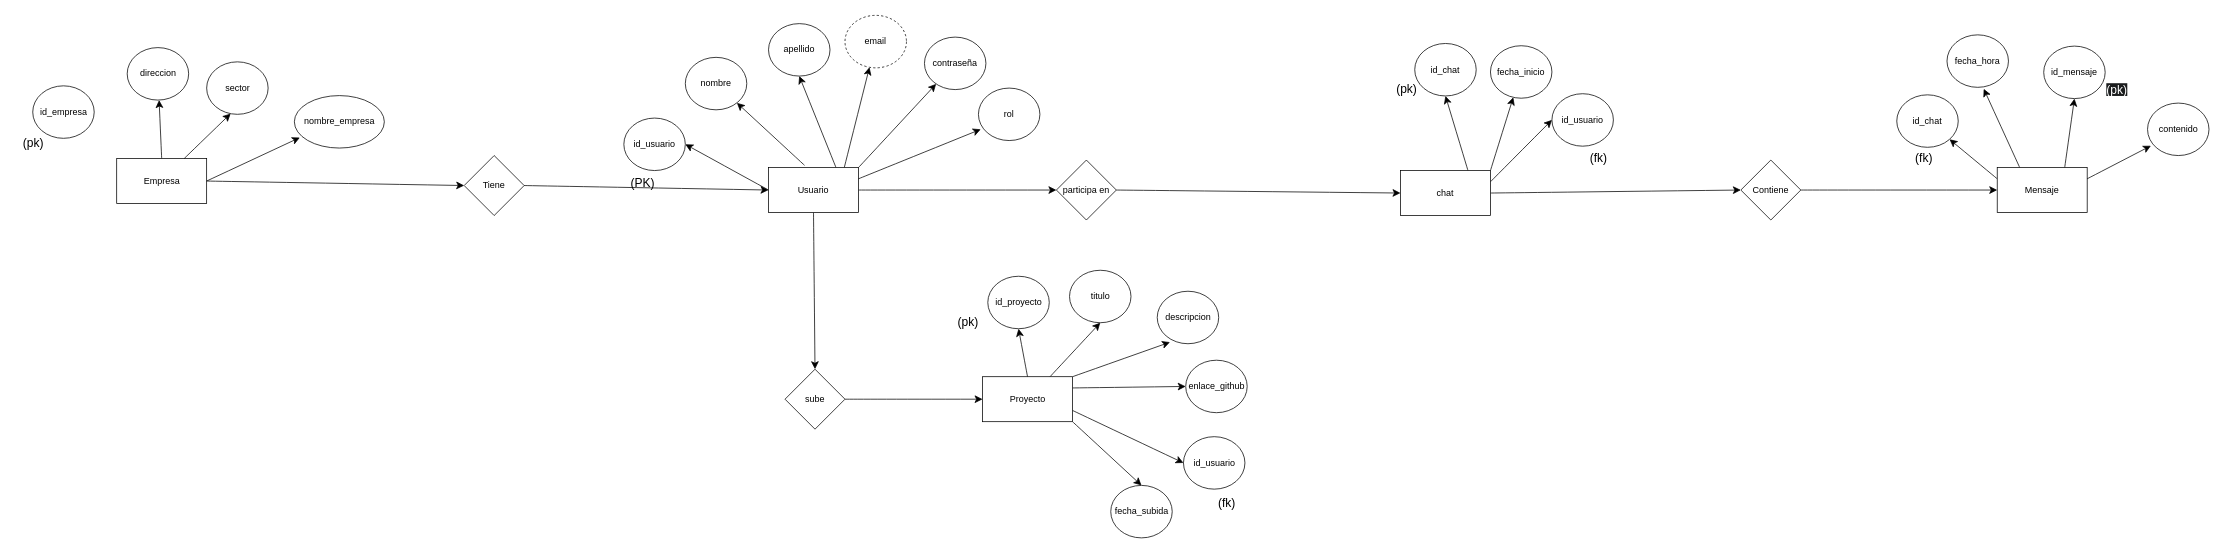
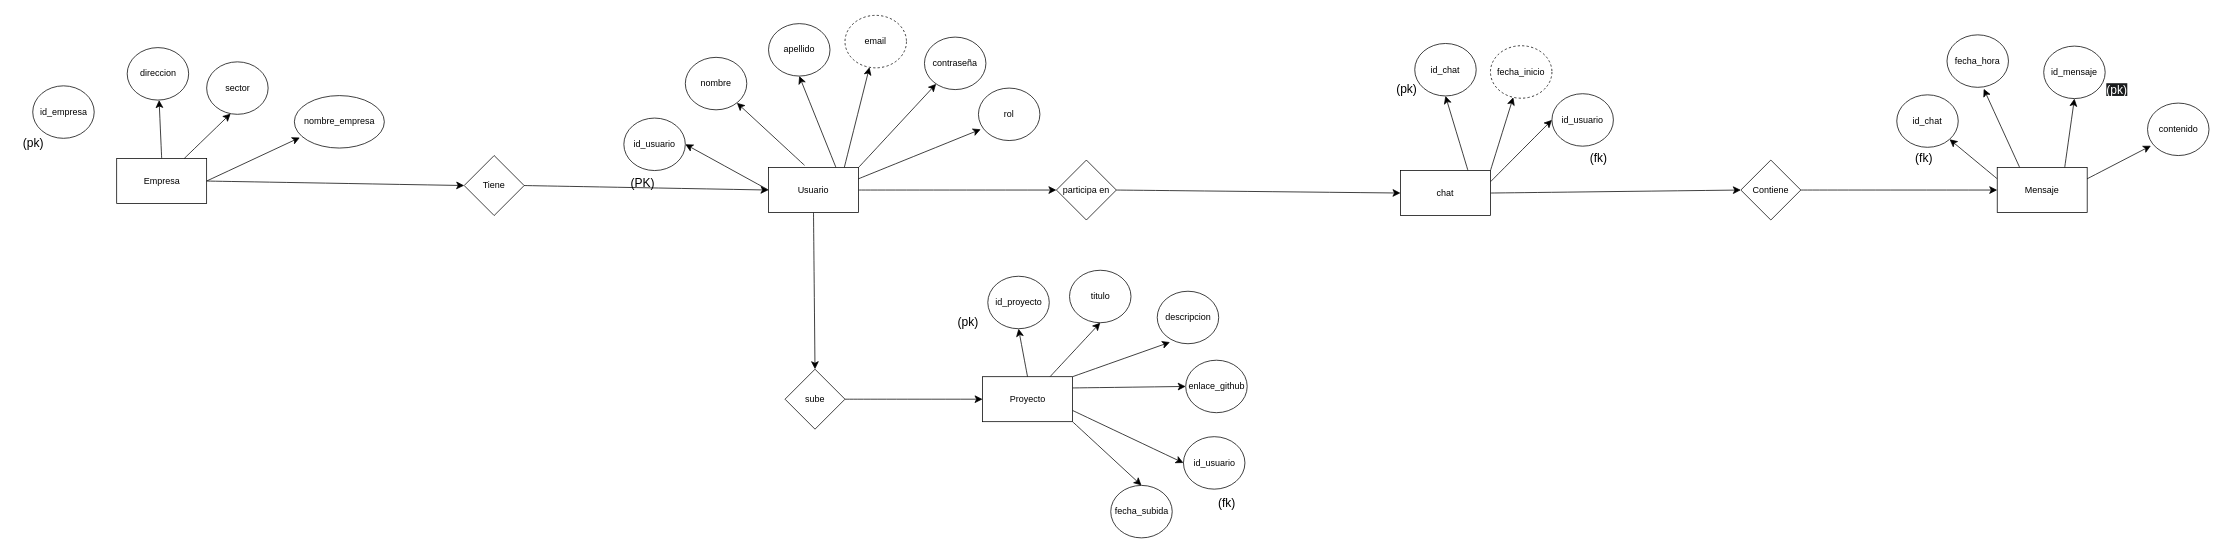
  <mxCell id="0" />
  <mxCell id="1" parent="0" />
  <mxCell id="2" style="edgeStyle=none;curved=1;rounded=0;orthogonalLoop=1;jettySize=auto;html=1;exitX=0;exitY=0.5;exitDx=0;exitDy=0;entryX=1;entryY=0.5;entryDx=0;entryDy=0;fontSize=12;startSize=8;endSize=8;" edge="1" parent="1" source="9" target="23"><mxGeometry relative="1" as="geometry" /></mxCell>
  <mxCell id="3" style="edgeStyle=none;curved=1;rounded=0;orthogonalLoop=1;jettySize=auto;html=1;fontSize=12;startSize=8;endSize=8;" edge="1" parent="1" target="24"><mxGeometry relative="1" as="geometry"><mxPoint x="1072" y="220" as="sourcePoint" /></mxGeometry></mxCell>
  <mxCell id="4" style="edgeStyle=none;curved=1;rounded=0;orthogonalLoop=1;jettySize=auto;html=1;exitX=0.75;exitY=0;exitDx=0;exitDy=0;entryX=0.5;entryY=1;entryDx=0;entryDy=0;fontSize=12;startSize=8;endSize=8;" edge="1" parent="1" source="9" target="25"><mxGeometry relative="1" as="geometry" /></mxCell>
  <mxCell id="5" style="edgeStyle=none;curved=1;rounded=0;orthogonalLoop=1;jettySize=auto;html=1;exitX=0.842;exitY=0;exitDx=0;exitDy=0;fontSize=12;startSize=8;endSize=8;exitPerimeter=0;" edge="1" parent="1" source="9" target="26"><mxGeometry relative="1" as="geometry" /></mxCell>
  <mxCell id="6" style="edgeStyle=none;curved=1;rounded=0;orthogonalLoop=1;jettySize=auto;html=1;exitX=1;exitY=0;exitDx=0;exitDy=0;fontSize=12;startSize=8;endSize=8;" edge="1" parent="1" source="9" target="27"><mxGeometry relative="1" as="geometry" /></mxCell>
  <mxCell id="7" style="edgeStyle=none;curved=1;rounded=0;orthogonalLoop=1;jettySize=auto;html=1;exitX=0.5;exitY=1;exitDx=0;exitDy=0;entryX=0.5;entryY=0;entryDx=0;entryDy=0;fontSize=12;startSize=8;endSize=8;" edge="1" parent="1" source="9" target="69"><mxGeometry relative="1" as="geometry" /></mxCell>
  <mxCell id="8" style="edgeStyle=none;curved=1;rounded=0;orthogonalLoop=1;jettySize=auto;html=1;exitX=1;exitY=0.5;exitDx=0;exitDy=0;entryX=0;entryY=0.5;entryDx=0;entryDy=0;fontSize=12;startSize=8;endSize=8;" edge="1" parent="1" source="9" target="67"><mxGeometry relative="1" as="geometry" /></mxCell>
  <mxCell id="9" value="Usuario" style="rounded=0;whiteSpace=wrap;html=1;" vertex="1" parent="1"><mxGeometry x="1024" y="223" width="120" height="60" as="geometry" /></mxCell>
  <mxCell id="10" style="edgeStyle=none;curved=1;rounded=0;orthogonalLoop=1;jettySize=auto;html=1;exitX=0.5;exitY=0;exitDx=0;exitDy=0;entryX=0.5;entryY=1;entryDx=0;entryDy=0;fontSize=12;startSize=8;endSize=8;" edge="1" parent="1" source="15" target="45"><mxGeometry relative="1" as="geometry" /></mxCell>
  <mxCell id="11" style="edgeStyle=none;curved=1;rounded=0;orthogonalLoop=1;jettySize=auto;html=1;exitX=0.75;exitY=0;exitDx=0;exitDy=0;entryX=0.5;entryY=1;entryDx=0;entryDy=0;fontSize=12;startSize=8;endSize=8;" edge="1" parent="1" source="15" target="44"><mxGeometry relative="1" as="geometry" /></mxCell>
  <mxCell id="12" style="edgeStyle=none;curved=1;rounded=0;orthogonalLoop=1;jettySize=auto;html=1;exitX=1;exitY=0.25;exitDx=0;exitDy=0;entryX=0;entryY=0.5;entryDx=0;entryDy=0;fontSize=12;startSize=8;endSize=8;" edge="1" parent="1" source="15" target="43"><mxGeometry relative="1" as="geometry" /></mxCell>
  <mxCell id="13" style="edgeStyle=none;curved=1;rounded=0;orthogonalLoop=1;jettySize=auto;html=1;exitX=1;exitY=0.75;exitDx=0;exitDy=0;entryX=0;entryY=0.5;entryDx=0;entryDy=0;fontSize=12;startSize=8;endSize=8;" edge="1" parent="1" source="15" target="47"><mxGeometry relative="1" as="geometry" /></mxCell>
  <mxCell id="14" style="edgeStyle=none;curved=1;rounded=0;orthogonalLoop=1;jettySize=auto;html=1;exitX=1;exitY=1;exitDx=0;exitDy=0;entryX=0.5;entryY=0;entryDx=0;entryDy=0;fontSize=12;startSize=8;endSize=8;" edge="1" parent="1" source="15" target="51"><mxGeometry relative="1" as="geometry" /></mxCell>
  <mxCell id="15" value="Proyecto" style="rounded=0;whiteSpace=wrap;html=1;" vertex="1" parent="1"><mxGeometry x="1309.5" y="502" width="120" height="60" as="geometry" /></mxCell>
  <mxCell id="16" style="edgeStyle=none;curved=1;rounded=0;orthogonalLoop=1;jettySize=auto;html=1;exitX=0.75;exitY=0;exitDx=0;exitDy=0;entryX=0.5;entryY=1;entryDx=0;entryDy=0;fontSize=12;startSize=8;endSize=8;" edge="1" parent="1" source="19" target="59"><mxGeometry relative="1" as="geometry" /></mxCell>
  <mxCell id="17" style="edgeStyle=none;curved=1;rounded=0;orthogonalLoop=1;jettySize=auto;html=1;exitX=0.25;exitY=0;exitDx=0;exitDy=0;entryX=0.5;entryY=1;entryDx=0;entryDy=0;fontSize=12;startSize=8;endSize=8;" edge="1" parent="1" source="19"><mxGeometry relative="1" as="geometry"><mxPoint x="2645" y="118" as="targetPoint" /></mxGeometry></mxCell>
  <mxCell id="18" style="edgeStyle=none;curved=1;rounded=0;orthogonalLoop=1;jettySize=auto;html=1;exitX=0;exitY=0.25;exitDx=0;exitDy=0;fontSize=12;startSize=8;endSize=8;" edge="1" parent="1" source="19" target="60"><mxGeometry relative="1" as="geometry" /></mxCell>
  <mxCell id="19" value="Mensaje" style="rounded=0;whiteSpace=wrap;html=1;" vertex="1" parent="1"><mxGeometry x="2663" y="223" width="120" height="60" as="geometry" /></mxCell>
  <mxCell id="20" style="edgeStyle=none;curved=1;rounded=0;orthogonalLoop=1;jettySize=auto;html=1;exitX=0.5;exitY=0;exitDx=0;exitDy=0;fontSize=12;startSize=8;endSize=8;" edge="1" parent="1" source="22" target="33"><mxGeometry relative="1" as="geometry" /></mxCell>
  <mxCell id="21" style="edgeStyle=none;curved=1;rounded=0;orthogonalLoop=1;jettySize=auto;html=1;exitX=1;exitY=0.5;exitDx=0;exitDy=0;entryX=0;entryY=0.5;entryDx=0;entryDy=0;fontSize=12;startSize=8;endSize=8;" edge="1" parent="1" source="22" target="65"><mxGeometry relative="1" as="geometry" /></mxCell>
  <mxCell id="22" value="Empresa" style="rounded=0;whiteSpace=wrap;html=1;" vertex="1" parent="1"><mxGeometry x="154.5" y="211" width="120" height="60" as="geometry" /></mxCell>
  <mxCell id="23" value="id_usuario" style="ellipse;whiteSpace=wrap;html=1;" vertex="1" parent="1"><mxGeometry x="831" y="157" width="82" height="70" as="geometry" /></mxCell>
  <mxCell id="24" value="nombre" style="ellipse;whiteSpace=wrap;html=1;" vertex="1" parent="1"><mxGeometry x="913" y="76" width="82" height="70" as="geometry" /></mxCell>
  <mxCell id="25" value="apellido" style="ellipse;whiteSpace=wrap;html=1;" vertex="1" parent="1"><mxGeometry x="1024" y="31" width="82" height="70" as="geometry" /></mxCell>
  <mxCell id="26" value="email" style="ellipse;whiteSpace=wrap;html=1;dashed=1;" vertex="1" parent="1"><mxGeometry x="1126" y="20" width="82" height="70" as="geometry" /></mxCell>
  <mxCell id="27" value="contraseña" style="ellipse;whiteSpace=wrap;html=1;" vertex="1" parent="1"><mxGeometry x="1232" y="49" width="82" height="70" as="geometry" /></mxCell>
  <mxCell id="28" value="rol" style="ellipse;whiteSpace=wrap;html=1;" vertex="1" parent="1"><mxGeometry x="1304" y="117" width="82" height="70" as="geometry" /></mxCell>
  <mxCell id="29" style="edgeStyle=none;curved=1;rounded=0;orthogonalLoop=1;jettySize=auto;html=1;exitX=1;exitY=0.25;exitDx=0;exitDy=0;entryX=0.037;entryY=0.786;entryDx=0;entryDy=0;entryPerimeter=0;fontSize=12;startSize=8;endSize=8;" edge="1" parent="1" source="9" target="28"><mxGeometry relative="1" as="geometry" /></mxCell>
  <mxCell id="30" value="(PK)" style="text;html=1;align=center;verticalAlign=middle;resizable=0;points=[];autosize=1;strokeColor=none;fillColor=none;fontSize=16;" vertex="1" parent="1"><mxGeometry x="831" y="227" width="50" height="31" as="geometry" /></mxCell>
  <mxCell id="31" value="id_empresa" style="ellipse;whiteSpace=wrap;html=1;" vertex="1" parent="1"><mxGeometry x="42.5" y="114" width="82" height="70" as="geometry" /></mxCell>
  <mxCell id="32" value="sector" style="ellipse;whiteSpace=wrap;html=1;" vertex="1" parent="1"><mxGeometry x="274.5" y="82" width="82" height="70" as="geometry" /></mxCell>
  <mxCell id="33" value="direccion" style="ellipse;whiteSpace=wrap;html=1;" vertex="1" parent="1"><mxGeometry x="168.5" y="63" width="82" height="70" as="geometry" /></mxCell>
  <mxCell id="34" value="nombre_empresa" style="ellipse;whiteSpace=wrap;html=1;" vertex="1" parent="1"><mxGeometry x="391.5" y="127" width="120" height="70" as="geometry" /></mxCell>
  <mxCell id="35" value="(pk)" style="text;html=1;align=center;verticalAlign=middle;resizable=0;points=[];autosize=1;strokeColor=none;fillColor=none;fontSize=16;" vertex="1" parent="1"><mxGeometry x="20" y="174.5" width="46" height="31" as="geometry" /></mxCell>
  <mxCell id="36" style="edgeStyle=none;curved=1;rounded=0;orthogonalLoop=1;jettySize=auto;html=1;exitX=0.75;exitY=0;exitDx=0;exitDy=0;entryX=0.39;entryY=0.986;entryDx=0;entryDy=0;entryPerimeter=0;fontSize=12;startSize=8;endSize=8;" edge="1" parent="1" source="22" target="32"><mxGeometry relative="1" as="geometry" /></mxCell>
  <mxCell id="37" style="edgeStyle=none;curved=1;rounded=0;orthogonalLoop=1;jettySize=auto;html=1;exitX=1;exitY=0.5;exitDx=0;exitDy=0;entryX=0.061;entryY=0.8;entryDx=0;entryDy=0;entryPerimeter=0;fontSize=12;startSize=8;endSize=8;" edge="1" parent="1" source="22" target="34"><mxGeometry relative="1" as="geometry" /></mxCell>
  <mxCell id="38" style="edgeStyle=none;curved=1;rounded=0;orthogonalLoop=1;jettySize=auto;html=1;exitX=1;exitY=0.25;exitDx=0;exitDy=0;entryX=0;entryY=0.5;entryDx=0;entryDy=0;fontSize=12;startSize=8;endSize=8;" edge="1" parent="1" source="42" target="54"><mxGeometry relative="1" as="geometry"><mxPoint x="2072" y="177.5" as="targetPoint" /></mxGeometry></mxCell>
  <mxCell id="39" style="edgeStyle=none;curved=1;rounded=0;orthogonalLoop=1;jettySize=auto;html=1;exitX=1;exitY=0;exitDx=0;exitDy=0;fontSize=12;startSize=8;endSize=8;" edge="1" parent="1" source="42" target="53"><mxGeometry relative="1" as="geometry" /></mxCell>
  <mxCell id="40" style="edgeStyle=none;curved=1;rounded=0;orthogonalLoop=1;jettySize=auto;html=1;exitX=0.75;exitY=0;exitDx=0;exitDy=0;entryX=0.5;entryY=1;entryDx=0;entryDy=0;fontSize=12;startSize=8;endSize=8;" edge="1" parent="1" source="42" target="52"><mxGeometry relative="1" as="geometry" /></mxCell>
  <mxCell id="41" style="edgeStyle=none;curved=1;rounded=0;orthogonalLoop=1;jettySize=auto;html=1;exitX=1;exitY=0.5;exitDx=0;exitDy=0;entryX=0;entryY=0.5;entryDx=0;entryDy=0;fontSize=12;startSize=8;endSize=8;" edge="1" parent="1" source="42" target="71"><mxGeometry relative="1" as="geometry" /></mxCell>
  <mxCell id="42" value="chat" style="rounded=0;whiteSpace=wrap;html=1;" vertex="1" parent="1"><mxGeometry x="1867" y="227" width="120" height="60" as="geometry" /></mxCell>
  <mxCell id="43" value="enlace_github" style="ellipse;whiteSpace=wrap;html=1;" vertex="1" parent="1"><mxGeometry x="1580.5" y="480" width="82" height="70" as="geometry" /></mxCell>
  <mxCell id="44" value="titulo" style="ellipse;whiteSpace=wrap;html=1;" vertex="1" parent="1"><mxGeometry x="1425.5" y="360" width="82" height="70" as="geometry" /></mxCell>
  <mxCell id="45" value="id_proyecto" style="ellipse;whiteSpace=wrap;html=1;" vertex="1" parent="1"><mxGeometry x="1316.5" y="368" width="82" height="70" as="geometry" /></mxCell>
  <mxCell id="46" value="descripcion" style="ellipse;whiteSpace=wrap;html=1;" vertex="1" parent="1"><mxGeometry x="1542.5" y="388" width="82" height="70" as="geometry" /></mxCell>
  <mxCell id="47" value="id_usuario" style="ellipse;whiteSpace=wrap;html=1;" vertex="1" parent="1"><mxGeometry x="1577.5" y="582" width="82" height="70" as="geometry" /></mxCell>
  <mxCell id="48" style="edgeStyle=none;curved=1;rounded=0;orthogonalLoop=1;jettySize=auto;html=1;exitX=1;exitY=0;exitDx=0;exitDy=0;entryX=0.207;entryY=0.971;entryDx=0;entryDy=0;entryPerimeter=0;fontSize=12;startSize=8;endSize=8;" edge="1" parent="1" source="15" target="46"><mxGeometry relative="1" as="geometry" /></mxCell>
  <mxCell id="49" value="(pk)" style="text;html=1;align=center;verticalAlign=middle;resizable=0;points=[];autosize=1;strokeColor=none;fillColor=none;fontSize=16;" vertex="1" parent="1"><mxGeometry x="1267" y="413.5" width="46" height="31" as="geometry" /></mxCell>
  <mxCell id="50" value="(fk)" style="text;html=1;align=center;verticalAlign=middle;resizable=0;points=[];autosize=1;strokeColor=none;fillColor=none;fontSize=16;" vertex="1" parent="1"><mxGeometry x="1614.5" y="654" width="41" height="31" as="geometry" /></mxCell>
  <mxCell id="51" value="fecha_subida" style="ellipse;whiteSpace=wrap;html=1;" vertex="1" parent="1"><mxGeometry x="1480.5" y="647" width="82" height="70" as="geometry" /></mxCell>
  <mxCell id="52" value="id_chat" style="ellipse;whiteSpace=wrap;html=1;" vertex="1" parent="1"><mxGeometry x="1886" y="57.5" width="82" height="70" as="geometry" /></mxCell>
- <mxCell id="53" value="fecha_inicio" style="ellipse;whiteSpace=wrap;html=1;" vertex="1" parent="1"><mxGeometry x="1987" y="60.5" width="82" height="70" as="geometry" /></mxCell>
+ <mxCell id="53" value="fecha_inicio" style="ellipse;whiteSpace=wrap;html=1;dashed=1;" vertex="1" parent="1"><mxGeometry x="1987" y="60.5" width="82" height="70" as="geometry" /></mxCell>
  <mxCell id="54" value="id_usuario" style="ellipse;whiteSpace=wrap;html=1;" vertex="1" parent="1"><mxGeometry x="2069" y="124.5" width="82" height="70" as="geometry" /></mxCell>
  <mxCell id="55" value="(pk)" style="text;html=1;align=center;verticalAlign=middle;resizable=0;points=[];autosize=1;strokeColor=none;fillColor=none;fontSize=16;" vertex="1" parent="1"><mxGeometry x="1852" y="102.5" width="46" height="31" as="geometry" /></mxCell>
  <mxCell id="56" value="(fk)" style="text;html=1;align=center;verticalAlign=middle;resizable=0;points=[];autosize=1;strokeColor=none;fillColor=none;fontSize=16;" vertex="1" parent="1"><mxGeometry x="2110" y="194.5" width="41" height="31" as="geometry" /></mxCell>
  <mxCell id="57" value="(fk)" style="text;html=1;align=center;verticalAlign=middle;resizable=0;points=[];autosize=1;strokeColor=none;fillColor=none;fontSize=16;" vertex="1" parent="1"><mxGeometry x="2544" y="194" width="41" height="31" as="geometry" /></mxCell>
  <mxCell id="58" value="contenido" style="ellipse;whiteSpace=wrap;html=1;" vertex="1" parent="1"><mxGeometry x="2863.5" y="137" width="82" height="70" as="geometry" /></mxCell>
  <mxCell id="59" value="id_mensaje" style="ellipse;whiteSpace=wrap;html=1;" vertex="1" parent="1"><mxGeometry x="2725" y="61" width="82" height="70" as="geometry" /></mxCell>
  <mxCell id="60" value="id_chat" style="ellipse;whiteSpace=wrap;html=1;" vertex="1" parent="1"><mxGeometry x="2529" y="126" width="82" height="70" as="geometry" /></mxCell>
  <mxCell id="61" value="fecha_hora" style="ellipse;whiteSpace=wrap;html=1;" vertex="1" parent="1"><mxGeometry x="2596" y="46" width="82" height="70" as="geometry" /></mxCell>
  <mxCell id="62" style="edgeStyle=none;curved=1;rounded=0;orthogonalLoop=1;jettySize=auto;html=1;exitX=1;exitY=0.25;exitDx=0;exitDy=0;entryX=0.055;entryY=0.814;entryDx=0;entryDy=0;entryPerimeter=0;fontSize=12;startSize=8;endSize=8;" edge="1" parent="1" source="19" target="58"><mxGeometry relative="1" as="geometry" /></mxCell>
  <mxCell id="63" value="&lt;span style=&quot;color: rgb(255, 255, 255); font-family: Helvetica; font-size: 16px; font-style: normal; font-variant-ligatures: normal; font-variant-caps: normal; font-weight: 400; letter-spacing: normal; orphans: 2; text-align: center; text-indent: 0px; text-transform: none; widows: 2; word-spacing: 0px; -webkit-text-stroke-width: 0px; white-space: nowrap; background-color: rgb(27, 29, 30); text-decoration-thickness: initial; text-decoration-style: initial; text-decoration-color: initial; float: none; display: inline !important;&quot;&gt;(pk)&lt;/span&gt;" style="text;whiteSpace=wrap;html=1;" vertex="1" parent="1"><mxGeometry x="2807" y="103" width="38" height="34" as="geometry" /></mxCell>
  <mxCell id="64" style="edgeStyle=none;curved=1;rounded=0;orthogonalLoop=1;jettySize=auto;html=1;exitX=1;exitY=0.5;exitDx=0;exitDy=0;entryX=0;entryY=0.5;entryDx=0;entryDy=0;fontSize=12;startSize=8;endSize=8;" edge="1" parent="1" source="65" target="9"><mxGeometry relative="1" as="geometry" /></mxCell>
  <mxCell id="65" value="Tiene" style="rhombus;whiteSpace=wrap;html=1;" vertex="1" parent="1"><mxGeometry x="618" y="207" width="80" height="80" as="geometry" /></mxCell>
  <mxCell id="66" style="edgeStyle=none;curved=1;rounded=0;orthogonalLoop=1;jettySize=auto;html=1;exitX=1;exitY=0.5;exitDx=0;exitDy=0;entryX=0;entryY=0.5;entryDx=0;entryDy=0;fontSize=12;startSize=8;endSize=8;" edge="1" parent="1" source="67" target="42"><mxGeometry relative="1" as="geometry" /></mxCell>
  <mxCell id="67" value="participa en" style="rhombus;whiteSpace=wrap;html=1;" vertex="1" parent="1"><mxGeometry x="1408" y="213" width="80" height="80" as="geometry" /></mxCell>
  <mxCell id="68" style="edgeStyle=none;curved=1;rounded=0;orthogonalLoop=1;jettySize=auto;html=1;exitX=1;exitY=0.5;exitDx=0;exitDy=0;entryX=0;entryY=0.5;entryDx=0;entryDy=0;fontSize=12;startSize=8;endSize=8;" edge="1" parent="1" source="69" target="15"><mxGeometry relative="1" as="geometry" /></mxCell>
  <mxCell id="69" value="sube" style="rhombus;whiteSpace=wrap;html=1;" vertex="1" parent="1"><mxGeometry x="1046" y="492" width="80" height="80" as="geometry" /></mxCell>
  <mxCell id="70" style="edgeStyle=none;curved=1;rounded=0;orthogonalLoop=1;jettySize=auto;html=1;exitX=1;exitY=0.5;exitDx=0;exitDy=0;fontSize=12;startSize=8;endSize=8;" edge="1" parent="1" source="71" target="19"><mxGeometry relative="1" as="geometry" /></mxCell>
  <mxCell id="71" value="Contiene" style="rhombus;whiteSpace=wrap;html=1;" vertex="1" parent="1"><mxGeometry x="2321" y="213" width="80" height="80" as="geometry" /></mxCell>
